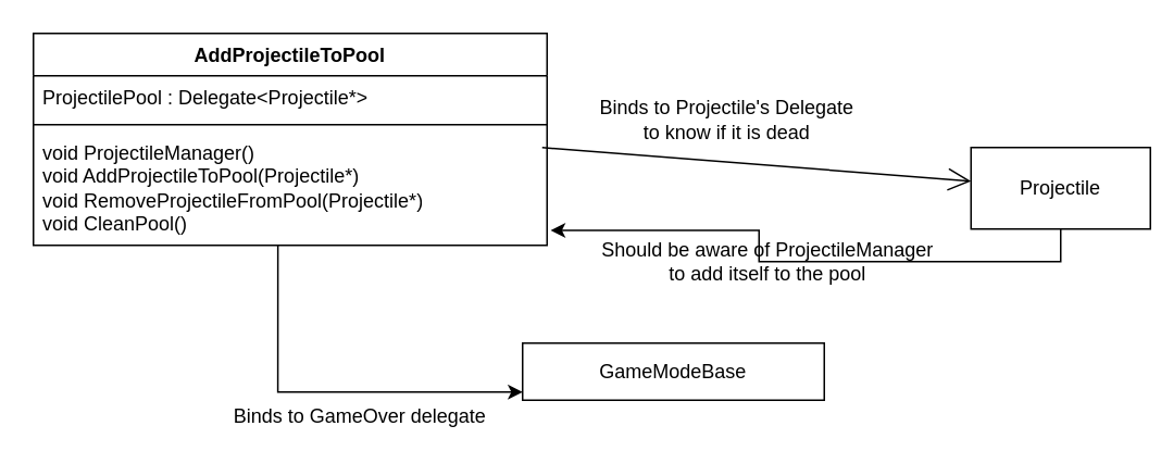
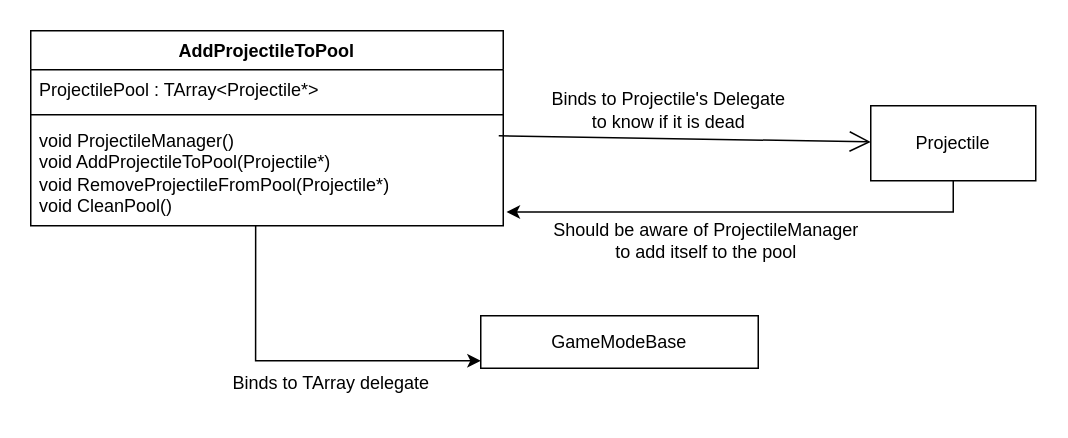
  <mxCell id="0" />
  <mxCell id="1" parent="0" />
  <mxCell id="2" value="AddProjectileToPool" style="swimlane;fontStyle=1;align=center;verticalAlign=top;childLayout=stackLayout;horizontal=1;startSize=26;horizontalStack=0;resizeParent=1;resizeParentMax=0;resizeLast=0;collapsible=1;marginBottom=0;whiteSpace=wrap;html=1;" vertex="1" parent="1"><mxGeometry x="20" y="20" width="315" height="130" as="geometry" /></mxCell>
- <mxCell id="3" value="ProjectilePool : Delegate&amp;lt;Projectile*&amp;gt;" style="text;strokeColor=none;fillColor=none;align=left;verticalAlign=top;spacingLeft=4;spacingRight=4;overflow=hidden;rotatable=0;points=[[0,0.5],[1,0.5]];portConstraint=eastwest;whiteSpace=wrap;html=1;" vertex="1" parent="2"><mxGeometry y="26" width="315" height="26" as="geometry" /></mxCell>
+ <mxCell id="3" value="ProjectilePool : TArray&amp;lt;Projectile*&amp;gt;" style="text;strokeColor=none;fillColor=none;align=left;verticalAlign=top;spacingLeft=4;spacingRight=4;overflow=hidden;rotatable=0;points=[[0,0.5],[1,0.5]];portConstraint=eastwest;whiteSpace=wrap;html=1;" vertex="1" parent="2"><mxGeometry y="26" width="315" height="26" as="geometry" /></mxCell>
  <mxCell id="4" value="" style="line;strokeWidth=1;fillColor=none;align=left;verticalAlign=middle;spacingTop=-1;spacingLeft=3;spacingRight=3;rotatable=0;labelPosition=right;points=[];portConstraint=eastwest;strokeColor=inherit;" vertex="1" parent="2"><mxGeometry y="52" width="315" height="8" as="geometry" /></mxCell>
  <mxCell id="5" value="" style="endArrow=open;endFill=1;endSize=12;html=1;rounded=0;" edge="1" parent="2" target="8"><mxGeometry width="160" relative="1" as="geometry"><mxPoint x="312" y="70" as="sourcePoint" /><mxPoint x="472" y="70" as="targetPoint" /></mxGeometry></mxCell>
  <mxCell id="6" style="edgeStyle=orthogonalEdgeStyle;rounded=0;orthogonalLoop=1;jettySize=auto;html=1;exitX=0.476;exitY=1;exitDx=0;exitDy=0;exitPerimeter=0;" edge="1" parent="2" source="7"><mxGeometry relative="1" as="geometry"><mxPoint x="300" y="220" as="targetPoint" /><Array as="points"><mxPoint x="150" y="220" /></Array></mxGeometry></mxCell>
  <mxCell id="7" value="void ProjectileManager()&lt;br&gt;void AddProjectileToPool(Projectile*)&lt;br&gt;void RemoveProjectileFromPool(Projectile*)&lt;br&gt;void CleanPool()" style="text;strokeColor=none;fillColor=none;align=left;verticalAlign=top;spacingLeft=4;spacingRight=4;overflow=hidden;rotatable=0;points=[[0,0.5],[1,0.5]];portConstraint=eastwest;whiteSpace=wrap;html=1;" vertex="1" parent="2"><mxGeometry y="60" width="315" height="70" as="geometry" /></mxCell>
- <mxCell id="8" value="Projectile" style="html=1;whiteSpace=wrap;" vertex="1" parent="1"><mxGeometry x="595" y="90" width="110" height="50" as="geometry" /></mxCell>
+ <mxCell id="8" value="Projectile" style="html=1;whiteSpace=wrap;" vertex="1" parent="1"><mxGeometry x="580" y="70" width="110" height="50" as="geometry" /></mxCell>
  <mxCell id="9" value="Binds to Projectile's Delegate &lt;br&gt;to know if it is dead" style="text;html=1;align=center;verticalAlign=middle;resizable=0;points=[];autosize=1;strokeColor=none;fillColor=none;" vertex="1" parent="1"><mxGeometry x="355" y="53" width="180" height="40" as="geometry" /></mxCell>
  <mxCell id="10" style="edgeStyle=orthogonalEdgeStyle;rounded=0;orthogonalLoop=1;jettySize=auto;html=1;exitX=0.5;exitY=1;exitDx=0;exitDy=0;entryX=1.007;entryY=0.869;entryDx=0;entryDy=0;entryPerimeter=0;" edge="1" parent="1" source="8" target="7"><mxGeometry relative="1" as="geometry" /></mxCell>
  <mxCell id="11" value="Should be aware of ProjectileManager&lt;br&gt;to add itself to the pool" style="text;html=1;align=center;verticalAlign=middle;resizable=0;points=[];autosize=1;strokeColor=none;fillColor=none;" vertex="1" parent="1"><mxGeometry x="355" y="140" width="230" height="40" as="geometry" /></mxCell>
  <mxCell id="12" value="GameModeBase" style="rounded=0;whiteSpace=wrap;html=1;" vertex="1" parent="1"><mxGeometry x="320" y="210" width="185" height="35" as="geometry" /></mxCell>
- <mxCell id="13" value="Binds to GameOver delegate" style="text;html=1;align=center;verticalAlign=middle;resizable=0;points=[];autosize=1;strokeColor=none;fillColor=none;" vertex="1" parent="1"><mxGeometry x="130" y="240" width="180" height="30" as="geometry" /></mxCell>
+ <mxCell id="13" value="Binds to TArray delegate" style="text;html=1;align=center;verticalAlign=middle;resizable=0;points=[];autosize=1;strokeColor=none;fillColor=none;" vertex="1" parent="1"><mxGeometry x="130" y="240" width="180" height="30" as="geometry" /></mxCell>
